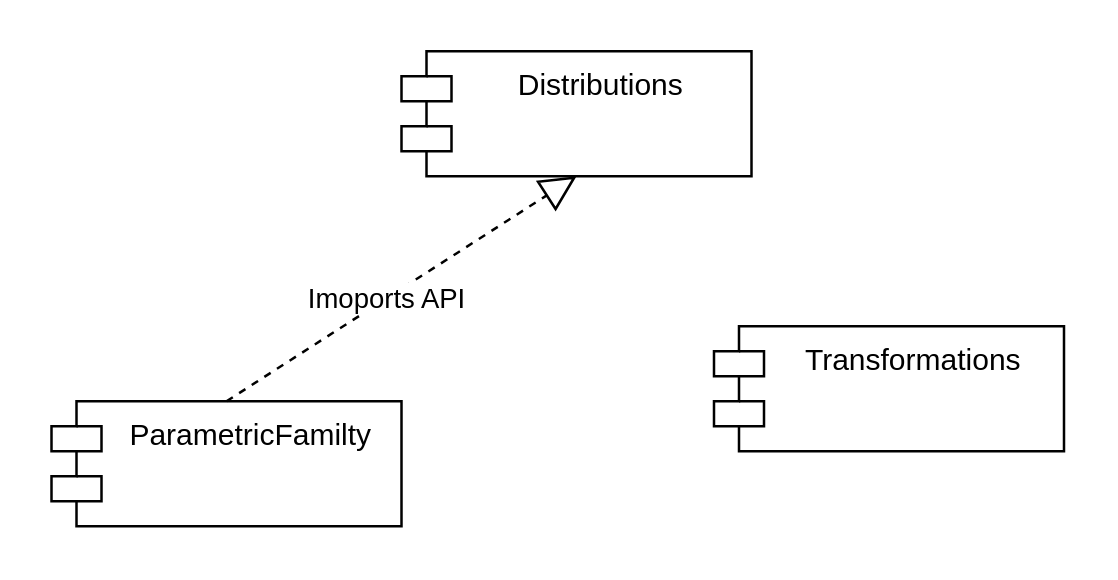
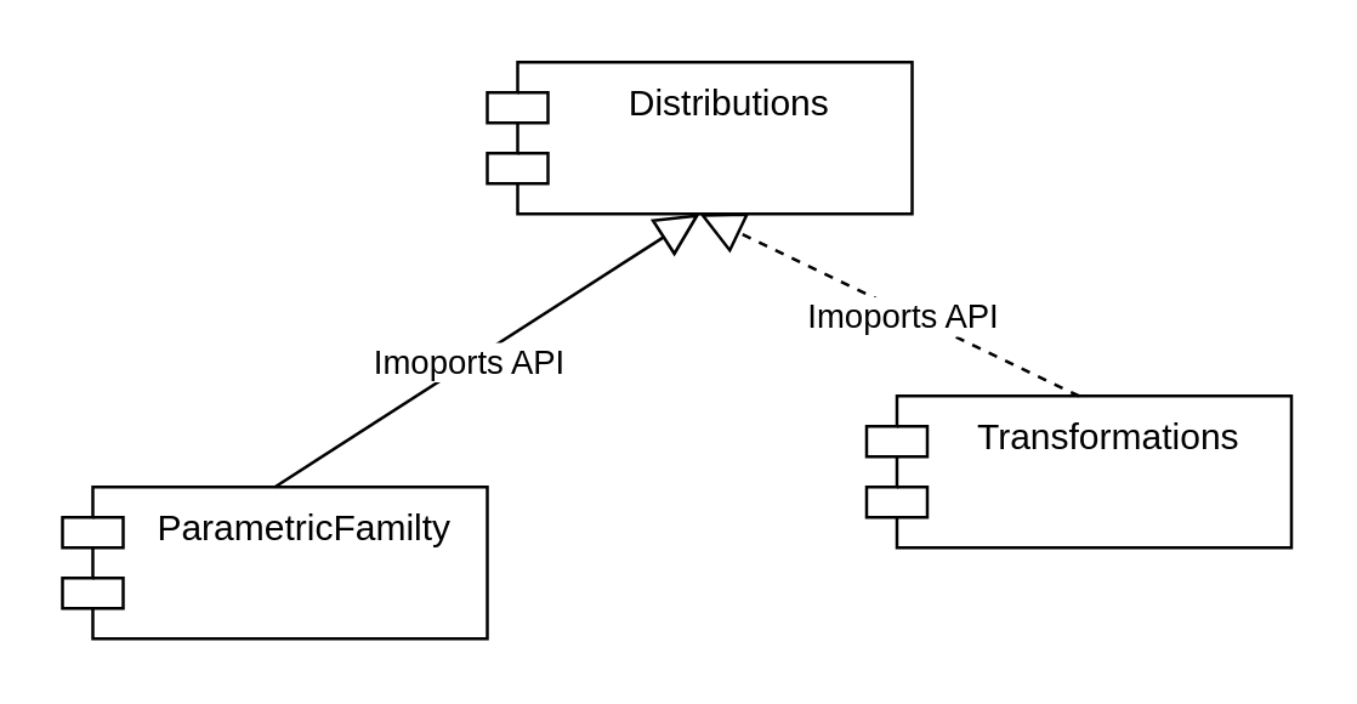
  <mxCell id="0" />
  <mxCell id="1" parent="0" />
  <mxCell id="2" value="Distributions" style="shape=module;align=left;spacingLeft=20;align=center;verticalAlign=top;whiteSpace=wrap;html=1;" vertex="1" parent="1"><mxGeometry x="160" y="20" width="140" height="50" as="geometry" /></mxCell>
  <mxCell id="3" value="ParametricFamilty" style="shape=module;align=left;spacingLeft=20;align=center;verticalAlign=top;whiteSpace=wrap;html=1;" vertex="1" parent="1"><mxGeometry x="20" y="160" width="140" height="50" as="geometry" /></mxCell>
  <mxCell id="4" value="Transformations" style="shape=module;align=left;spacingLeft=20;align=center;verticalAlign=top;whiteSpace=wrap;html=1;" vertex="1" parent="1"><mxGeometry x="285" y="130" width="140" height="50" as="geometry" /></mxCell>
- <mxCell id="5" value="" style="endArrow=block;dashed=1;endFill=0;endSize=12;html=1;rounded=0;exitX=0.5;exitY=0;exitDx=0;exitDy=0;entryX=0.5;entryY=1;entryDx=0;entryDy=0;" edge="1" parent="1" source="3" target="2"><mxGeometry width="160" relative="1" as="geometry"><mxPoint x="190" y="70" as="sourcePoint" /><mxPoint x="350" y="70" as="targetPoint" /></mxGeometry></mxCell>
+ <mxCell id="5" value="" style="endArrow=block;dashed=0;endFill=0;endSize=12;html=1;rounded=0;exitX=0.5;exitY=0;exitDx=0;exitDy=0;entryX=0.5;entryY=1;entryDx=0;entryDy=0;" edge="1" parent="1" source="3" target="2"><mxGeometry width="160" relative="1" as="geometry"><mxPoint x="190" y="70" as="sourcePoint" /><mxPoint x="350" y="70" as="targetPoint" /></mxGeometry></mxCell>
  <mxCell id="6" value="Imoports API" style="edgeLabel;html=1;align=center;verticalAlign=middle;resizable=0;points=[];" vertex="1" connectable="0" parent="5"><mxGeometry x="-0.081" y="1" relative="1" as="geometry"><mxPoint as="offset" /></mxGeometry></mxCell>
+ <mxCell id="7" value="" style="endArrow=block;dashed=1;endFill=0;endSize=12;html=1;rounded=0;exitX=0.5;exitY=0;exitDx=0;exitDy=0;entryX=0.5;entryY=1;entryDx=0;entryDy=0;" edge="1" parent="1" source="4" target="2"><mxGeometry width="160" relative="1" as="geometry"><mxPoint x="410" y="200" as="sourcePoint" /><mxPoint x="550" y="110" as="targetPoint" /></mxGeometry></mxCell>
+ <mxCell id="8" value="Imoports API" style="edgeLabel;html=1;align=center;verticalAlign=middle;resizable=0;points=[];" vertex="1" connectable="0" parent="7"><mxGeometry x="-0.081" y="1" relative="1" as="geometry"><mxPoint as="offset" /></mxGeometry></mxCell>
